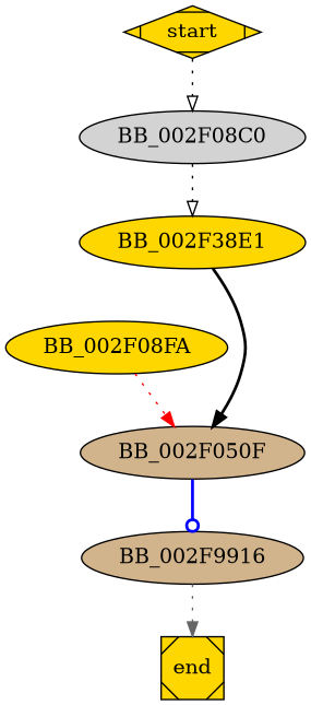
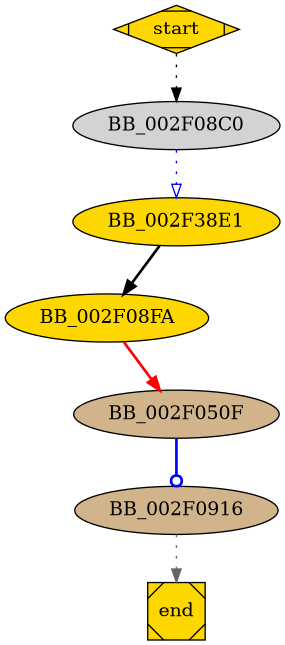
  digraph {
    node [fillcolor=gold style=filled]
    edge [arrowhead=normal color=black style=dotted]
    start [shape=Mdiamond]
    BB_002F08C0 [fillcolor=lightgrey]
    n3 [label=BB_002F38E1]
    BB_002F08FA
    n5 [fillcolor=tan label=BB_002F050F]
-   BB_002F0916 [fillcolor=tan label=BB_002F9916]
+   BB_002F0916 [fillcolor=tan]
    end [shape=Msquare]
-   start -> BB_002F08C0 [arrowhead=onormal]
-   BB_002F08C0 -> n3 [arrowhead=onormal]
-   n3 -> n5 [style=bold]
-   BB_002F08FA -> n5 [color=red]
+   start -> BB_002F08C0
+   BB_002F08C0 -> n3 [arrowhead=onormal color=blue]
+   n3 -> BB_002F08FA [style=bold]
+   BB_002F08FA -> n5 [color=red style=bold]
    n5 -> BB_002F0916 [arrowhead=odot color=blue style=bold]
    BB_002F0916 -> end [color=gray40]
  }
